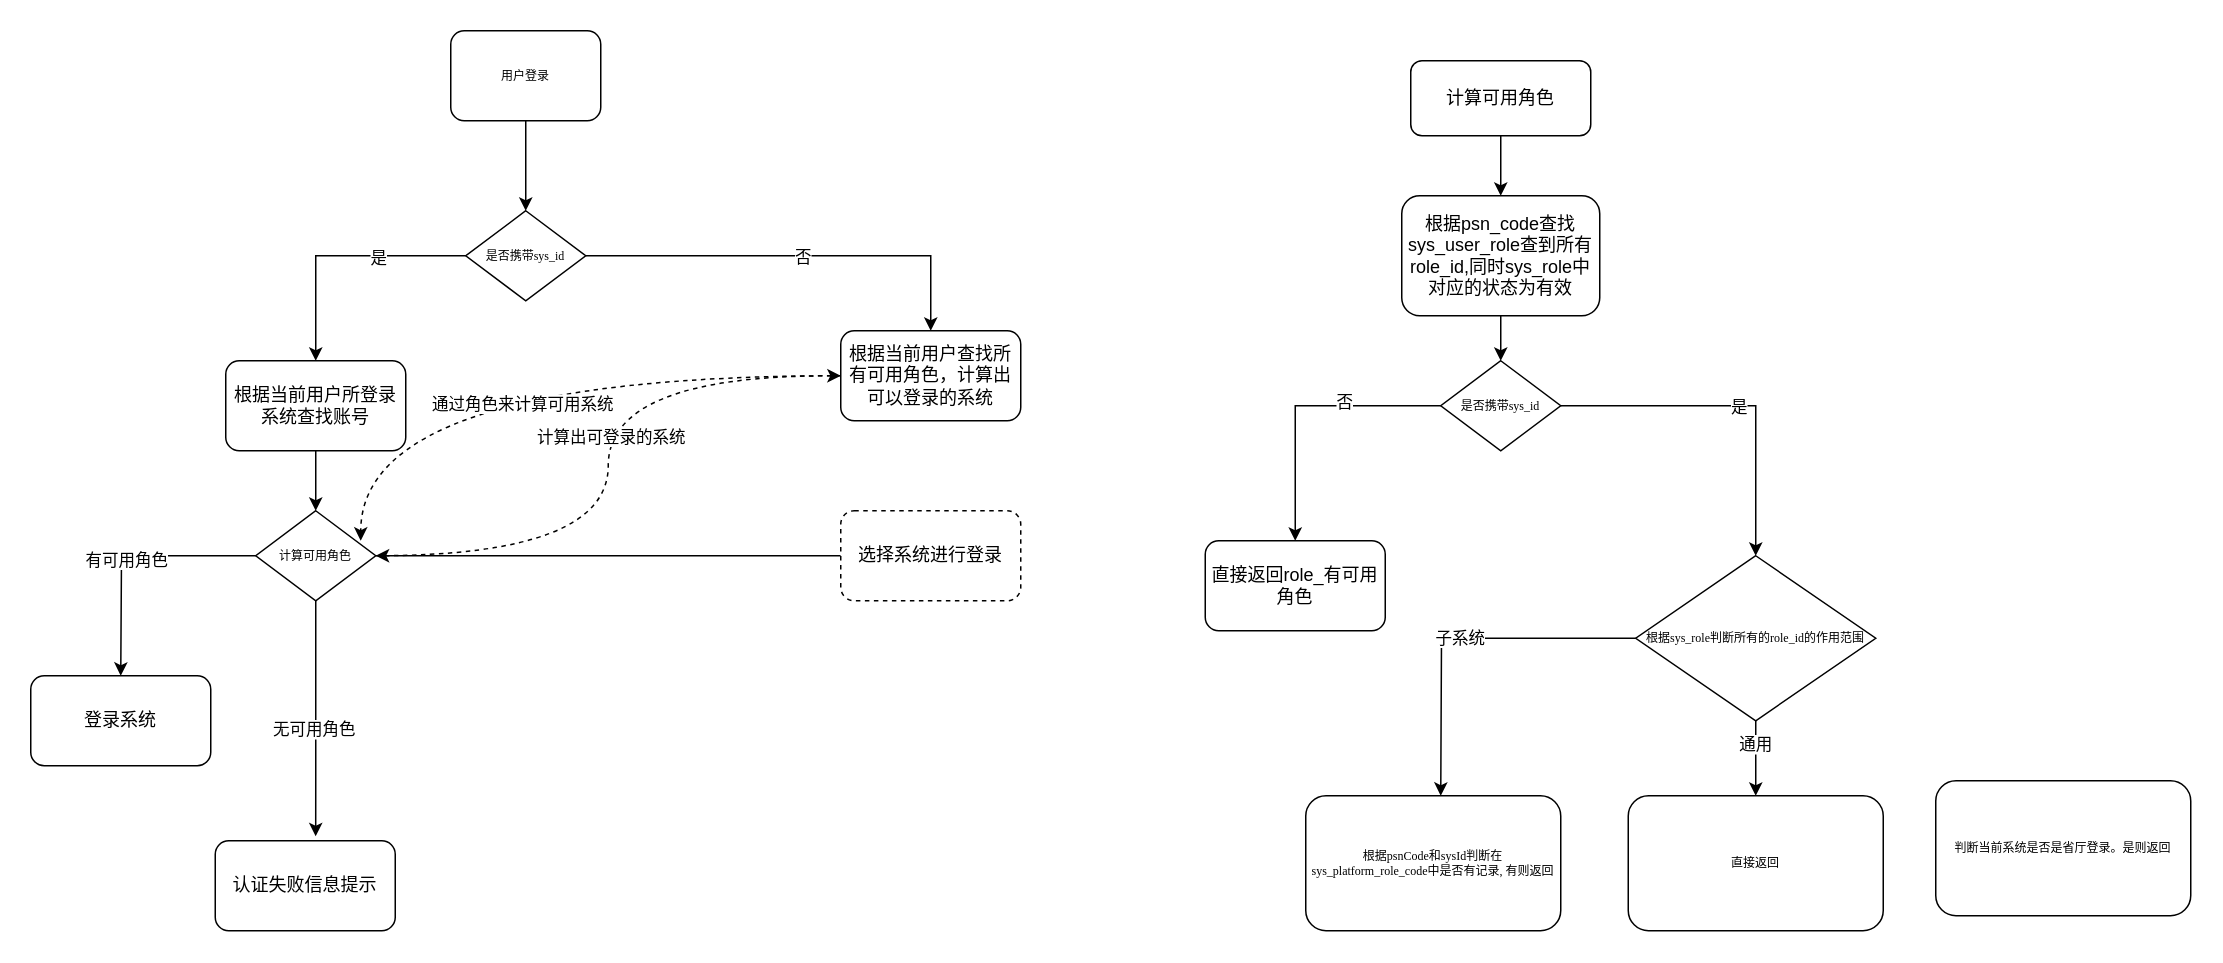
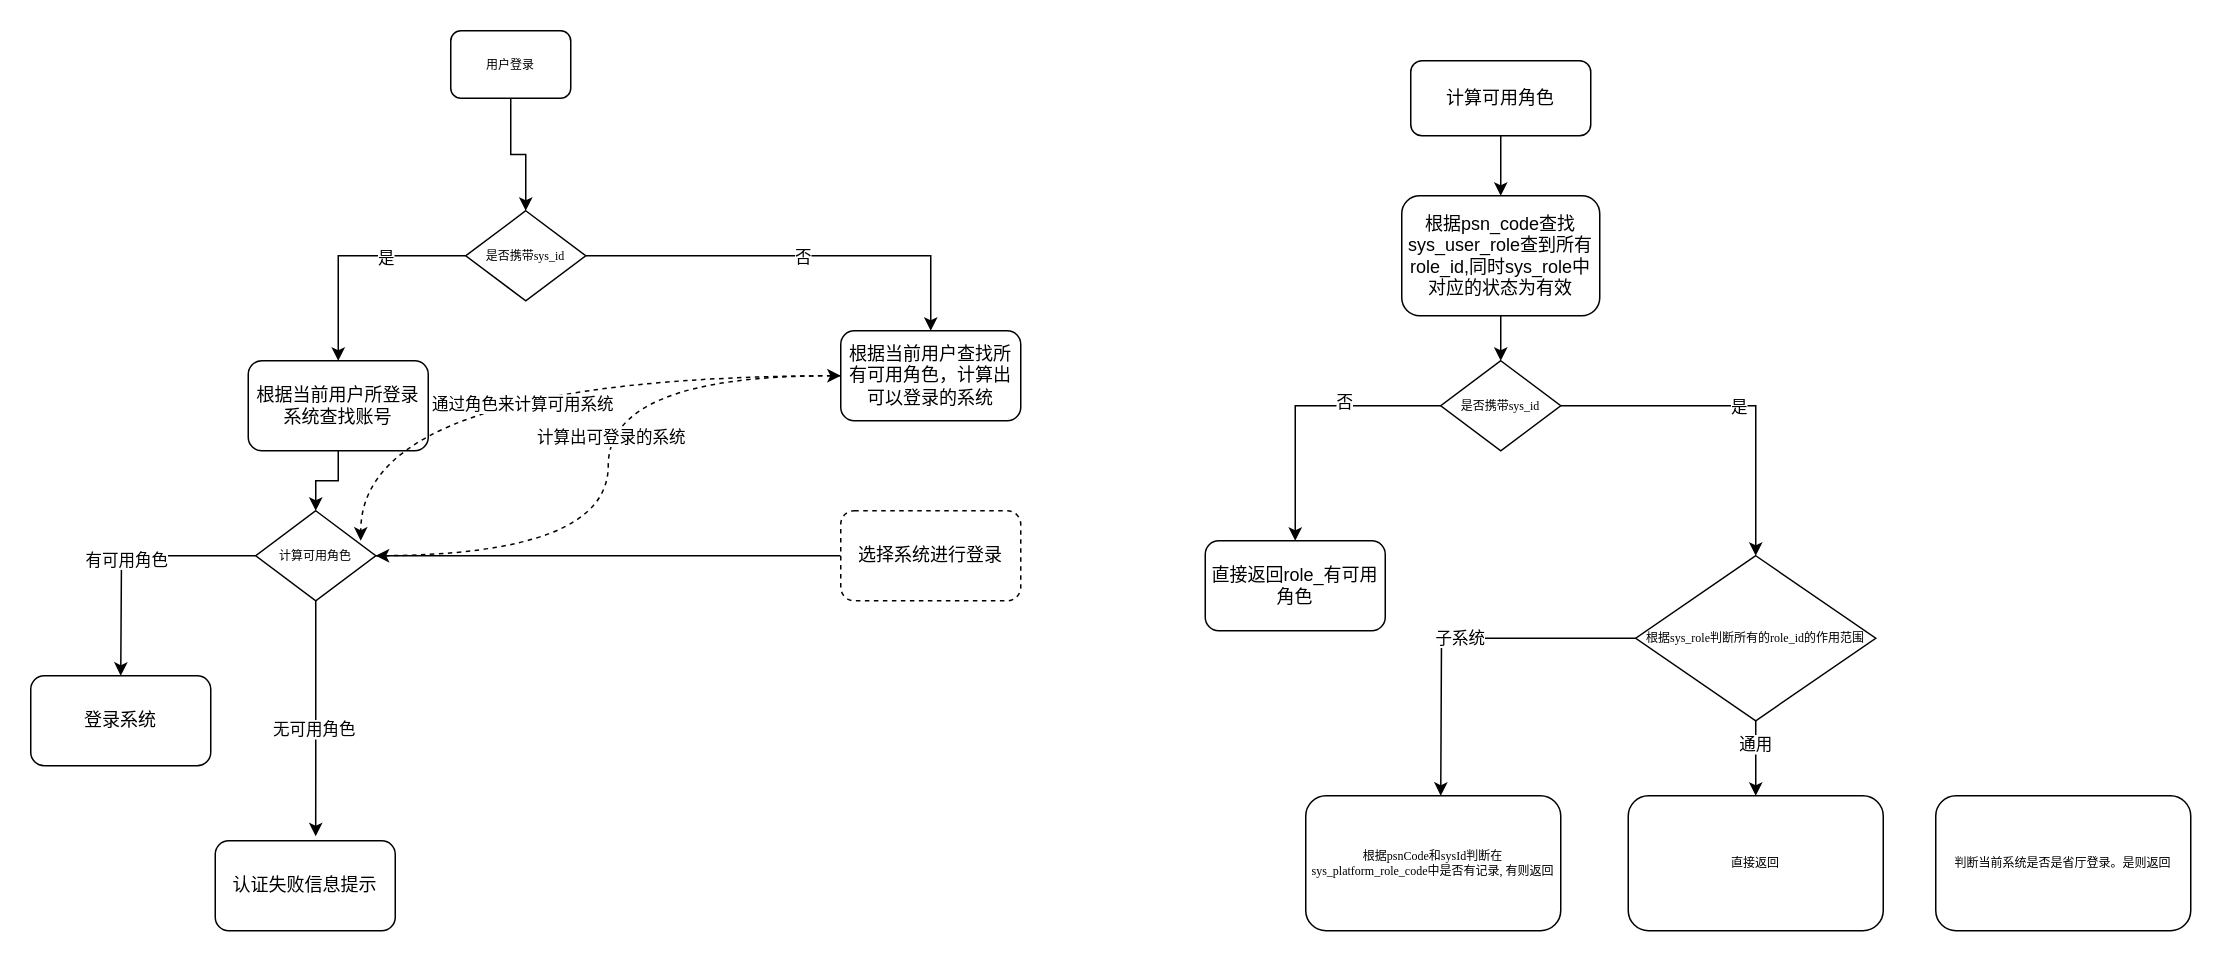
  <mxCell id="0" />
  <mxCell id="1" parent="0" />
  <mxCell id="2" style="edgeStyle=orthogonalEdgeStyle;rounded=0;orthogonalLoop=1;jettySize=auto;html=1;entryX=0.5;entryY=0;entryDx=0;entryDy=0;" edge="1" parent="1" source="3" target="8"><mxGeometry relative="1" as="geometry" /></mxCell>
- <mxCell id="3" value="用户登录" style="rounded=1;whiteSpace=wrap;html=1;shadow=0;labelBackgroundColor=none;strokeWidth=1;fontFamily=Verdana;fontSize=8;align=center;" vertex="1" parent="1"><mxGeometry x="300" y="20" width="100" height="60" as="geometry" /></mxCell>
+ <mxCell id="3" value="用户登录" style="rounded=1;whiteSpace=wrap;html=1;shadow=0;labelBackgroundColor=none;strokeWidth=1;fontFamily=Verdana;fontSize=8;align=center;" vertex="1" parent="1"><mxGeometry x="300" y="20" width="80" height="45" as="geometry" /></mxCell>
  <mxCell id="4" style="edgeStyle=orthogonalEdgeStyle;rounded=0;orthogonalLoop=1;jettySize=auto;html=1;entryX=0.5;entryY=0;entryDx=0;entryDy=0;" edge="1" parent="1" source="8" target="10"><mxGeometry relative="1" as="geometry" /></mxCell>
  <mxCell id="5" value="是" style="edgeLabel;html=1;align=center;verticalAlign=middle;resizable=0;points=[];" vertex="1" connectable="0" parent="4"><mxGeometry x="-0.306" y="1" relative="1" as="geometry"><mxPoint as="offset" /></mxGeometry></mxCell>
  <mxCell id="6" style="edgeStyle=orthogonalEdgeStyle;rounded=0;orthogonalLoop=1;jettySize=auto;html=1;exitX=1;exitY=0.5;exitDx=0;exitDy=0;entryX=0.5;entryY=0;entryDx=0;entryDy=0;" edge="1" parent="1" source="8" target="13"><mxGeometry relative="1" as="geometry" /></mxCell>
  <mxCell id="7" value="否" style="edgeLabel;html=1;align=center;verticalAlign=middle;resizable=0;points=[];" vertex="1" connectable="0" parent="6"><mxGeometry x="0.027" relative="1" as="geometry"><mxPoint as="offset" /></mxGeometry></mxCell>
  <mxCell id="8" value="是否携带sys_id" style="rhombus;whiteSpace=wrap;html=1;rounded=0;shadow=0;labelBackgroundColor=none;strokeWidth=1;fontFamily=Verdana;fontSize=8;align=center;" vertex="1" parent="1"><mxGeometry x="310" y="140" width="80" height="60" as="geometry" /></mxCell>
  <mxCell id="9" style="edgeStyle=orthogonalEdgeStyle;rounded=0;orthogonalLoop=1;jettySize=auto;html=1;exitX=0.5;exitY=1;exitDx=0;exitDy=0;entryX=0.5;entryY=0;entryDx=0;entryDy=0;" edge="1" parent="1" source="10" target="20"><mxGeometry relative="1" as="geometry" /></mxCell>
- <mxCell id="10" value="根据当前用户所登录系统查找账号" style="rounded=1;whiteSpace=wrap;html=1;" vertex="1" parent="1"><mxGeometry x="150" y="240" width="120" height="60" as="geometry" /></mxCell>
+ <mxCell id="10" value="根据当前用户所登录系统查找账号" style="rounded=1;whiteSpace=wrap;html=1;" vertex="1" parent="1"><mxGeometry x="165" y="240" width="120" height="60" as="geometry" /></mxCell>
  <mxCell id="11" style="edgeStyle=orthogonalEdgeStyle;orthogonalLoop=1;jettySize=auto;html=1;entryX=0.875;entryY=0.333;entryDx=0;entryDy=0;entryPerimeter=0;curved=1;dashed=1;" edge="1" parent="1" source="13" target="20"><mxGeometry relative="1" as="geometry" /></mxCell>
  <mxCell id="12" value="通过角色来计算可用系统" style="edgeLabel;html=1;align=center;verticalAlign=middle;resizable=0;points=[];" vertex="1" connectable="0" parent="11"><mxGeometry x="-0.009" y="18" relative="1" as="geometry"><mxPoint as="offset" /></mxGeometry></mxCell>
  <mxCell id="13" value="根据当前用户查找所有可用角色，计算出可以登录的系统" style="rounded=1;whiteSpace=wrap;html=1;" vertex="1" parent="1"><mxGeometry x="560" y="220" width="120" height="60" as="geometry" /></mxCell>
  <mxCell id="14" style="edgeStyle=orthogonalEdgeStyle;rounded=0;orthogonalLoop=1;jettySize=auto;html=1;" edge="1" parent="1" source="20"><mxGeometry relative="1" as="geometry"><mxPoint x="80" y="450" as="targetPoint" /></mxGeometry></mxCell>
  <mxCell id="15" value="有可用角色" style="edgeLabel;html=1;align=center;verticalAlign=middle;resizable=0;points=[];" vertex="1" connectable="0" parent="14"><mxGeometry x="0.024" y="2" relative="1" as="geometry"><mxPoint as="offset" /></mxGeometry></mxCell>
  <mxCell id="16" style="edgeStyle=orthogonalEdgeStyle;rounded=0;orthogonalLoop=1;jettySize=auto;html=1;entryX=0.558;entryY=-0.05;entryDx=0;entryDy=0;entryPerimeter=0;" edge="1" parent="1" source="20" target="22"><mxGeometry relative="1" as="geometry"><Array as="points"><mxPoint x="210" y="517" /></Array></mxGeometry></mxCell>
  <mxCell id="17" value="无可用角色" style="edgeLabel;html=1;align=center;verticalAlign=middle;resizable=0;points=[];" vertex="1" connectable="0" parent="16"><mxGeometry x="0.085" y="-2" relative="1" as="geometry"><mxPoint as="offset" /></mxGeometry></mxCell>
  <mxCell id="18" style="edgeStyle=orthogonalEdgeStyle;curved=1;orthogonalLoop=1;jettySize=auto;html=1;exitX=1;exitY=0.5;exitDx=0;exitDy=0;entryX=0;entryY=0.5;entryDx=0;entryDy=0;dashed=1;" edge="1" parent="1" source="20" target="13"><mxGeometry relative="1" as="geometry" /></mxCell>
  <mxCell id="19" value="计算出可登录的系统" style="edgeLabel;html=1;align=center;verticalAlign=middle;resizable=0;points=[];" vertex="1" connectable="0" parent="18"><mxGeometry x="0.092" y="-1" relative="1" as="geometry"><mxPoint as="offset" /></mxGeometry></mxCell>
  <mxCell id="20" value="计算可用角色" style="rhombus;whiteSpace=wrap;html=1;rounded=0;shadow=0;labelBackgroundColor=none;strokeWidth=1;fontFamily=Verdana;fontSize=8;align=center;" vertex="1" parent="1"><mxGeometry x="170" y="340" width="80" height="60" as="geometry" /></mxCell>
  <mxCell id="21" value="登录系统" style="rounded=1;whiteSpace=wrap;html=1;" vertex="1" parent="1"><mxGeometry x="20" y="450" width="120" height="60" as="geometry" /></mxCell>
  <mxCell id="22" value="认证失败信息提示" style="rounded=1;whiteSpace=wrap;html=1;" vertex="1" parent="1"><mxGeometry x="143" y="560" width="120" height="60" as="geometry" /></mxCell>
  <mxCell id="23" style="edgeStyle=orthogonalEdgeStyle;orthogonalLoop=1;jettySize=auto;html=1;rounded=0;entryX=1;entryY=0.5;entryDx=0;entryDy=0;" edge="1" parent="1" source="24" target="20"><mxGeometry relative="1" as="geometry"><mxPoint x="230" y="380" as="targetPoint" /></mxGeometry></mxCell>
  <mxCell id="24" value="选择系统进行登录" style="rounded=1;whiteSpace=wrap;html=1;dashed=1;" vertex="1" parent="1"><mxGeometry x="560" y="340" width="120" height="60" as="geometry" /></mxCell>
  <mxCell id="25" style="edgeStyle=orthogonalEdgeStyle;rounded=0;orthogonalLoop=1;jettySize=auto;html=1;entryX=0.5;entryY=0;entryDx=0;entryDy=0;" edge="1" parent="1" source="26" target="28"><mxGeometry relative="1" as="geometry" /></mxCell>
  <mxCell id="26" value="计算可用角色" style="rounded=1;whiteSpace=wrap;html=1;" vertex="1" parent="1"><mxGeometry x="940" y="40" width="120" height="50" as="geometry" /></mxCell>
  <mxCell id="27" style="edgeStyle=orthogonalEdgeStyle;rounded=0;orthogonalLoop=1;jettySize=auto;html=1;entryX=0.5;entryY=0;entryDx=0;entryDy=0;" edge="1" parent="1" source="28" target="34"><mxGeometry relative="1" as="geometry" /></mxCell>
  <mxCell id="28" value="根据psn_code查找sys_user_role查到所有role_id,同时sys_role中对应的状态为有效" style="rounded=1;whiteSpace=wrap;html=1;" vertex="1" parent="1"><mxGeometry x="934" y="130" width="132" height="80" as="geometry" /></mxCell>
  <mxCell id="29" value="直接返回role_有可用角色" style="rounded=1;whiteSpace=wrap;html=1;" vertex="1" parent="1"><mxGeometry x="803" y="360" width="120" height="60" as="geometry" /></mxCell>
  <mxCell id="30" style="edgeStyle=orthogonalEdgeStyle;rounded=0;orthogonalLoop=1;jettySize=auto;html=1;exitX=0;exitY=0.5;exitDx=0;exitDy=0;entryX=0.5;entryY=0;entryDx=0;entryDy=0;" edge="1" parent="1" source="34" target="29"><mxGeometry relative="1" as="geometry"><mxPoint x="900" y="350" as="targetPoint" /></mxGeometry></mxCell>
  <mxCell id="31" value="否" style="edgeLabel;html=1;align=center;verticalAlign=middle;resizable=0;points=[];" vertex="1" connectable="0" parent="30"><mxGeometry x="-0.3" y="-3" relative="1" as="geometry"><mxPoint as="offset" /></mxGeometry></mxCell>
  <mxCell id="32" style="edgeStyle=orthogonalEdgeStyle;rounded=0;orthogonalLoop=1;jettySize=auto;html=1;entryX=0.5;entryY=0;entryDx=0;entryDy=0;" edge="1" parent="1" source="34" target="38"><mxGeometry relative="1" as="geometry"><mxPoint x="1126" y="359" as="targetPoint" /></mxGeometry></mxCell>
  <mxCell id="33" value="是" style="edgeLabel;html=1;align=center;verticalAlign=middle;resizable=0;points=[];" vertex="1" connectable="0" parent="32"><mxGeometry x="0.029" relative="1" as="geometry"><mxPoint as="offset" /></mxGeometry></mxCell>
  <mxCell id="34" value="是否携带sys_id" style="rhombus;whiteSpace=wrap;html=1;rounded=0;shadow=0;labelBackgroundColor=none;strokeWidth=1;fontFamily=Verdana;fontSize=8;align=center;" vertex="1" parent="1"><mxGeometry x="960" y="240" width="80" height="60" as="geometry" /></mxCell>
  <mxCell id="35" value="子系统" style="edgeStyle=orthogonalEdgeStyle;rounded=0;orthogonalLoop=1;jettySize=auto;html=1;" edge="1" parent="1" source="38"><mxGeometry relative="1" as="geometry"><mxPoint x="960" y="530" as="targetPoint" /></mxGeometry></mxCell>
  <mxCell id="36" style="edgeStyle=orthogonalEdgeStyle;rounded=0;orthogonalLoop=1;jettySize=auto;html=1;" edge="1" parent="1" source="38"><mxGeometry relative="1" as="geometry"><mxPoint x="1170" y="530" as="targetPoint" /></mxGeometry></mxCell>
  <mxCell id="37" value="通用" style="edgeLabel;html=1;align=center;verticalAlign=middle;resizable=0;points=[];" vertex="1" connectable="0" parent="36"><mxGeometry x="-0.4" y="-1" relative="1" as="geometry"><mxPoint as="offset" /></mxGeometry></mxCell>
  <mxCell id="38" value="根据sys_role判断所有的role_id的作用范围" style="rhombus;whiteSpace=wrap;html=1;rounded=0;shadow=0;labelBackgroundColor=none;strokeWidth=1;fontFamily=Verdana;fontSize=8;align=center;" vertex="1" parent="1"><mxGeometry x="1090" y="370" width="160" height="110" as="geometry" /></mxCell>
  <mxCell id="39" value="根据psnCode和sysId判断在sys_platform_role_code中是否有记录, 有则返回" style="rounded=1;whiteSpace=wrap;html=1;shadow=0;labelBackgroundColor=none;strokeWidth=1;fontFamily=Verdana;fontSize=8;align=center;" vertex="1" parent="1"><mxGeometry x="870" y="530" width="170" height="90" as="geometry" /></mxCell>
  <mxCell id="40" value="直接返回" style="rounded=1;whiteSpace=wrap;html=1;shadow=0;labelBackgroundColor=none;strokeWidth=1;fontFamily=Verdana;fontSize=8;align=center;" vertex="1" parent="1"><mxGeometry x="1085" y="530" width="170" height="90" as="geometry" /></mxCell>
- <mxCell id="41" value="判断当前系统是否是省厅登录。是则返回" style="rounded=1;whiteSpace=wrap;html=1;shadow=0;labelBackgroundColor=none;strokeWidth=1;fontFamily=Verdana;fontSize=8;align=center;" vertex="1" parent="1"><mxGeometry x="1290" y="520" width="170" height="90" as="geometry" /></mxCell>
+ <mxCell id="41" value="判断当前系统是否是省厅登录。是则返回" style="rounded=1;whiteSpace=wrap;html=1;shadow=0;labelBackgroundColor=none;strokeWidth=1;fontFamily=Verdana;fontSize=8;align=center;" vertex="1" parent="1"><mxGeometry x="1290" y="530" width="170" height="90" as="geometry" /></mxCell>
